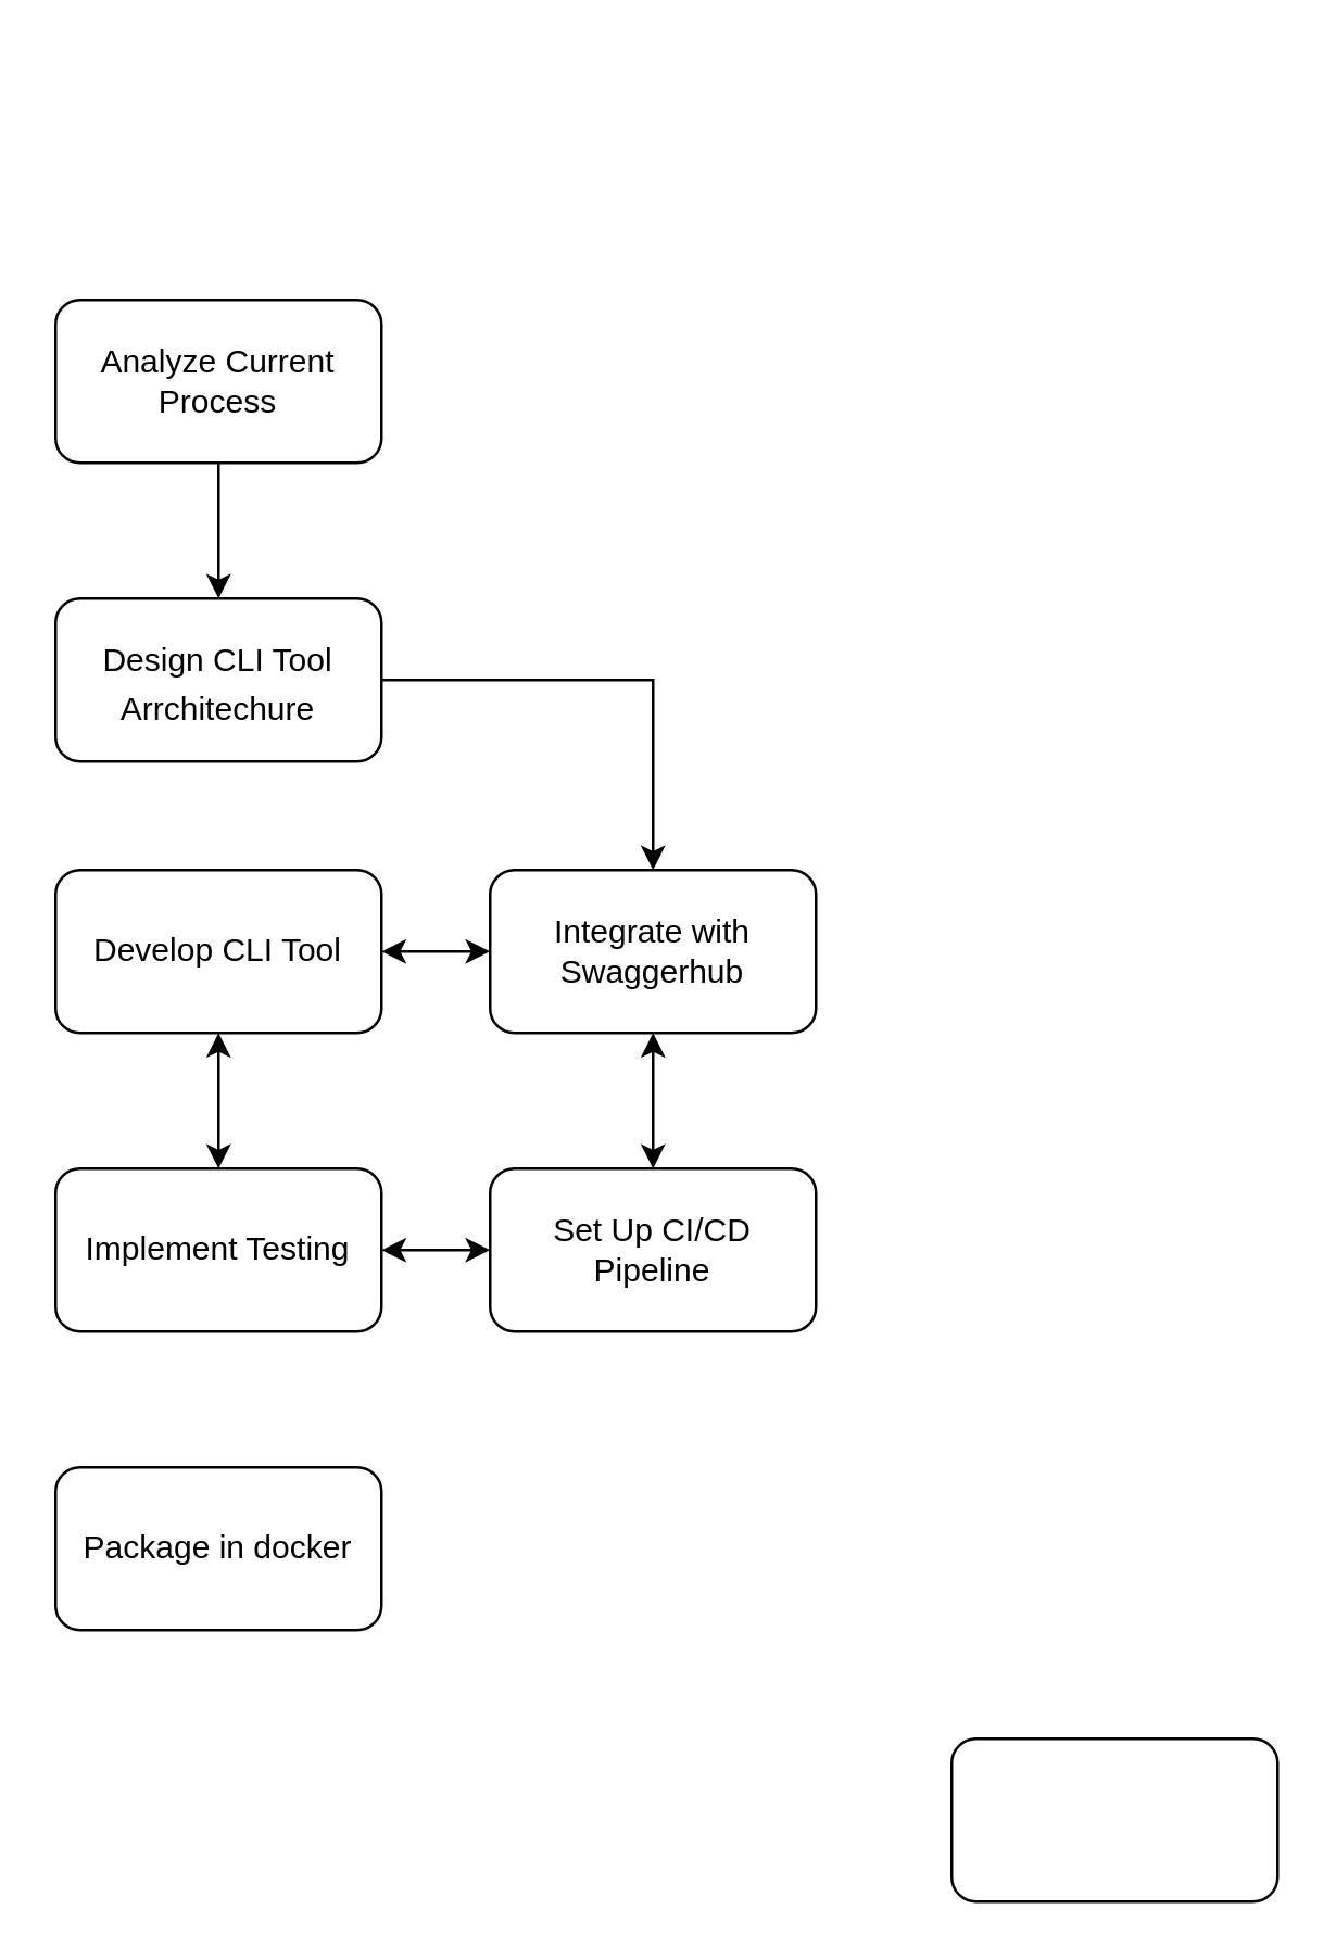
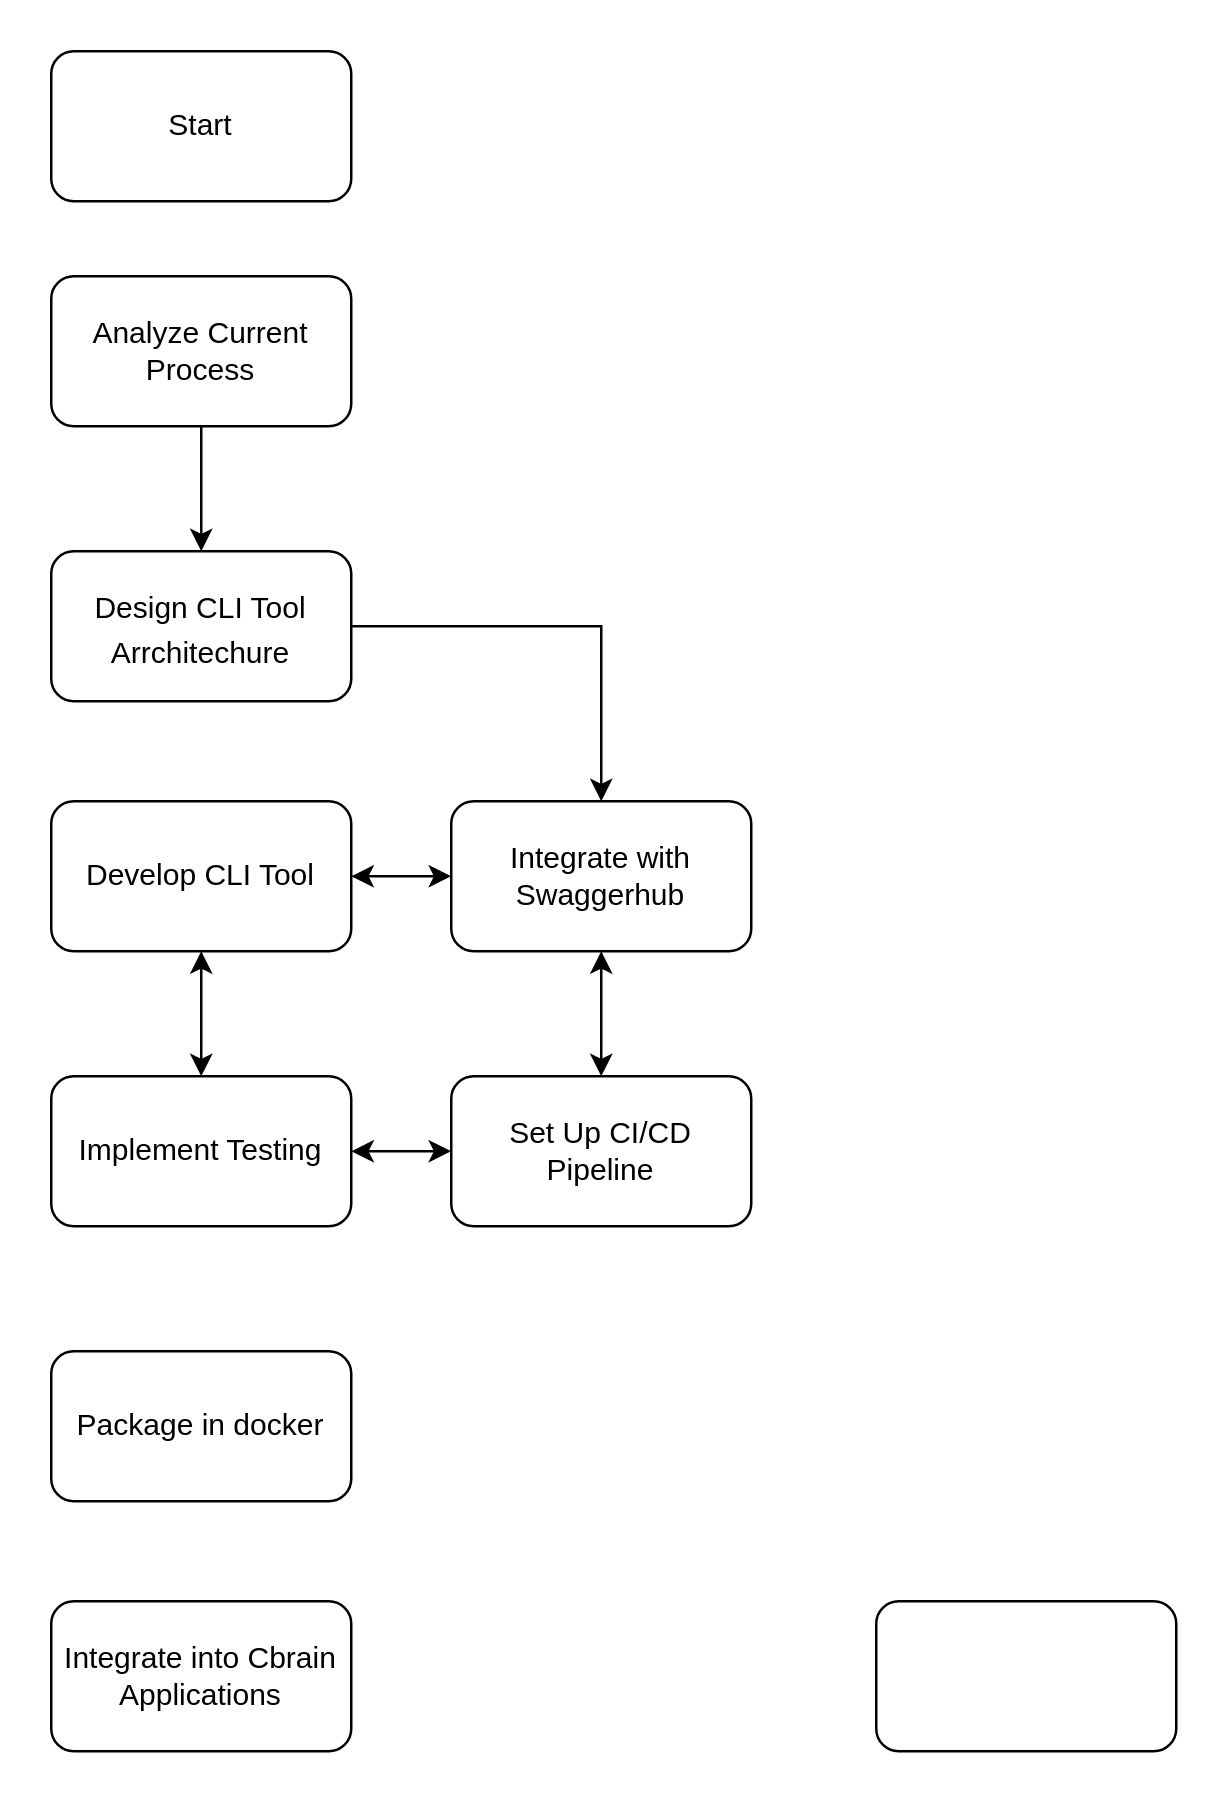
  <mxCell id="0" />
  <mxCell id="1" parent="0" />
+ <mxCell id="2" value="&lt;font style=&quot;font-size: 12px;&quot;&gt;Start&lt;/font&gt;" style="rounded=1;whiteSpace=wrap;html=1;" vertex="1" parent="1"><mxGeometry x="20" y="20" width="120" height="60" as="geometry" /></mxCell>
  <mxCell id="3" style="edgeStyle=orthogonalEdgeStyle;rounded=0;orthogonalLoop=1;jettySize=auto;html=1;" edge="1" parent="1" source="4" target="6"><mxGeometry relative="1" as="geometry" /></mxCell>
  <mxCell id="4" value="Analyze Current Process" style="rounded=1;whiteSpace=wrap;html=1;" vertex="1" parent="1"><mxGeometry x="20" y="110" width="120" height="60" as="geometry" /></mxCell>
  <mxCell id="5" style="edgeStyle=orthogonalEdgeStyle;rounded=0;orthogonalLoop=1;jettySize=auto;html=1;" edge="1" parent="1" source="6" target="13"><mxGeometry relative="1" as="geometry" /></mxCell>
  <mxCell id="6" value="&lt;sub&gt;&lt;font style=&quot;font-size: 12px;&quot;&gt;Design CLI Tool Arrchitechure&lt;/font&gt;&lt;/sub&gt;" style="rounded=1;whiteSpace=wrap;html=1;align=center;" vertex="1" parent="1"><mxGeometry x="20" y="220" width="120" height="60" as="geometry" /></mxCell>
  <mxCell id="7" value="Develop CLI Tool" style="rounded=1;whiteSpace=wrap;html=1;" vertex="1" parent="1"><mxGeometry x="20" y="320" width="120" height="60" as="geometry" /></mxCell>
  <mxCell id="8" value="Implement Testing" style="rounded=1;whiteSpace=wrap;html=1;" vertex="1" parent="1"><mxGeometry x="20" y="430" width="120" height="60" as="geometry" /></mxCell>
  <mxCell id="9" value="Package in docker" style="rounded=1;whiteSpace=wrap;html=1;" vertex="1" parent="1"><mxGeometry x="20" y="540" width="120" height="60" as="geometry" /></mxCell>
+ <mxCell id="10" value="Integrate into Cbrain&lt;div&gt;Applications&lt;/div&gt;" style="rounded=1;whiteSpace=wrap;html=1;" vertex="1" parent="1"><mxGeometry x="20" y="640" width="120" height="60" as="geometry" /></mxCell>
  <mxCell id="11" value="Set Up CI/CD&lt;br&gt;Pipeline" style="rounded=1;whiteSpace=wrap;html=1;" vertex="1" parent="1"><mxGeometry x="180" y="430" width="120" height="60" as="geometry" /></mxCell>
  <mxCell id="12" value="" style="endArrow=classic;startArrow=classic;html=1;rounded=0;entryX=0;entryY=0.5;entryDx=0;entryDy=0;" edge="1" parent="1" target="11"><mxGeometry width="50" height="50" relative="1" as="geometry"><mxPoint x="140" y="460" as="sourcePoint" /><mxPoint x="190" y="410" as="targetPoint" /></mxGeometry></mxCell>
  <mxCell id="13" value="&lt;font style=&quot;font-size: 12px;&quot;&gt;Integrate with Swaggerhub&lt;/font&gt;" style="rounded=1;whiteSpace=wrap;html=1;" vertex="1" parent="1"><mxGeometry x="180" y="320" width="120" height="60" as="geometry" /></mxCell>
  <mxCell id="14" value="" style="endArrow=classic;startArrow=classic;html=1;rounded=0;entryX=0;entryY=0.5;entryDx=0;entryDy=0;" edge="1" parent="1" target="13"><mxGeometry width="50" height="50" relative="1" as="geometry"><mxPoint x="140" y="350" as="sourcePoint" /><mxPoint x="190" y="300" as="targetPoint" /></mxGeometry></mxCell>
  <mxCell id="15" value="" style="endArrow=classic;startArrow=classic;html=1;rounded=0;entryX=0.5;entryY=1;entryDx=0;entryDy=0;" edge="1" parent="1" target="13"><mxGeometry width="50" height="50" relative="1" as="geometry"><mxPoint x="240" y="430" as="sourcePoint" /><mxPoint x="290" y="380" as="targetPoint" /></mxGeometry></mxCell>
  <mxCell id="16" value="" style="endArrow=classic;startArrow=classic;html=1;rounded=0;entryX=0.5;entryY=1;entryDx=0;entryDy=0;" edge="1" parent="1" target="7"><mxGeometry width="50" height="50" relative="1" as="geometry"><mxPoint x="80" y="430" as="sourcePoint" /><mxPoint x="130" y="380" as="targetPoint" /></mxGeometry></mxCell>
  <mxCell id="17" value="" style="rounded=1;whiteSpace=wrap;html=1;" vertex="1" parent="1"><mxGeometry x="350" y="640" width="120" height="60" as="geometry" /></mxCell>
